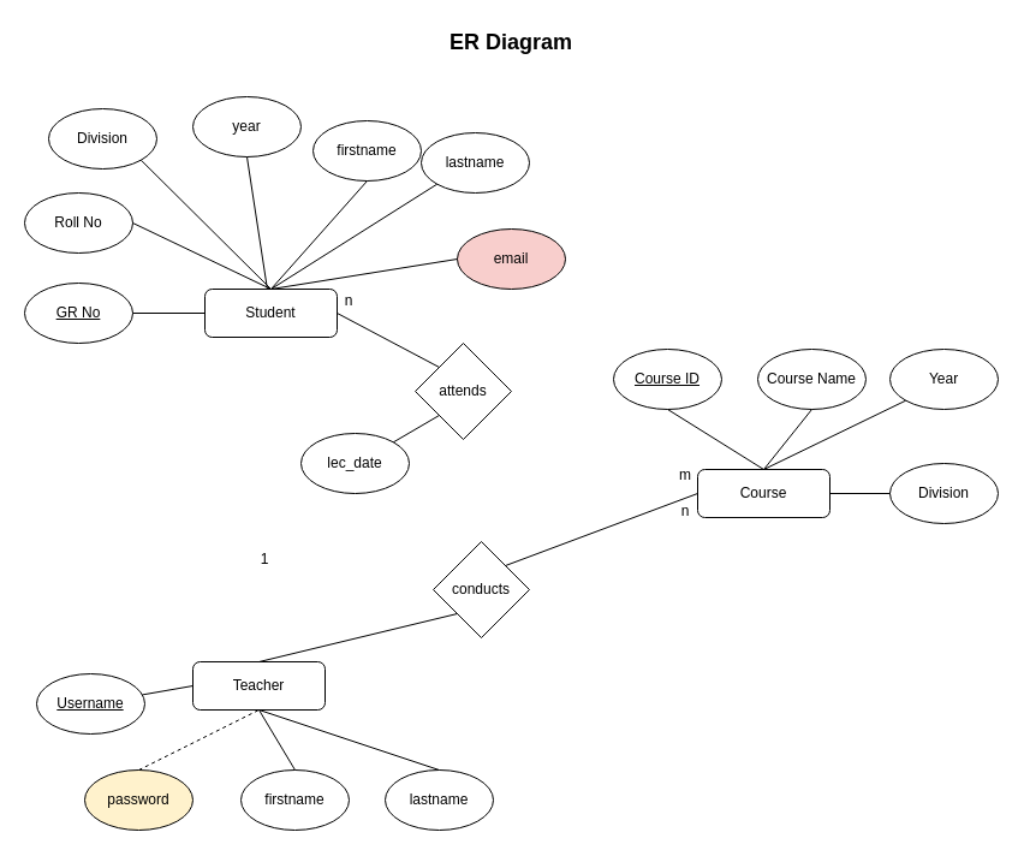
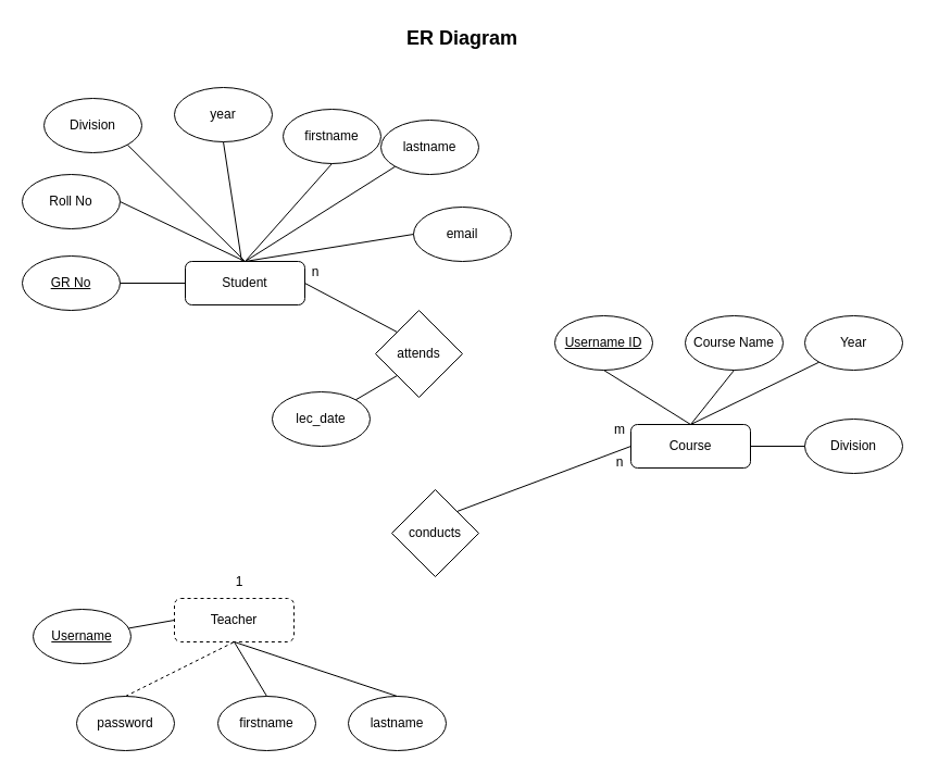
  <mxCell id="0" />
  <mxCell id="1" parent="0" />
  <mxCell id="2" value="Student" style="rounded=1;whiteSpace=wrap;html=1;" parent="1" vertex="1"><mxGeometry x="170" y="240" width="110" height="40" as="geometry" /></mxCell>
  <mxCell id="3" value="Roll No" style="ellipse;whiteSpace=wrap;html=1;" parent="1" vertex="1"><mxGeometry x="20" y="160" width="90" height="50" as="geometry" /></mxCell>
  <mxCell id="4" value="Division" style="ellipse;whiteSpace=wrap;html=1;" parent="1" vertex="1"><mxGeometry x="40" y="90" width="90" height="50" as="geometry" /></mxCell>
  <mxCell id="5" value="&lt;u&gt;GR No&lt;/u&gt;" style="ellipse;whiteSpace=wrap;html=1;" parent="1" vertex="1"><mxGeometry x="20" y="235" width="90" height="50" as="geometry" /></mxCell>
  <mxCell id="6" value="firstname" style="ellipse;whiteSpace=wrap;html=1;" parent="1" vertex="1"><mxGeometry x="260" y="100" width="90" height="50" as="geometry" /></mxCell>
  <mxCell id="7" value="lastname" style="ellipse;whiteSpace=wrap;html=1;" parent="1" vertex="1"><mxGeometry x="350" y="110" width="90" height="50" as="geometry" /></mxCell>
- <mxCell id="8" value="email" style="ellipse;whiteSpace=wrap;html=1;fillColor=#f8cecc;" parent="1" vertex="1"><mxGeometry x="380" y="190" width="90" height="50" as="geometry" /></mxCell>
+ <mxCell id="8" value="email" style="ellipse;whiteSpace=wrap;html=1;" parent="1" vertex="1"><mxGeometry x="380" y="190" width="90" height="50" as="geometry" /></mxCell>
  <mxCell id="9" value="&lt;font style=&quot;font-size: 18px;&quot;&gt;&lt;b&gt;ER Diagram&lt;/b&gt;&lt;/font&gt;" style="text;html=1;strokeColor=none;fillColor=none;align=center;verticalAlign=middle;whiteSpace=wrap;rounded=0;" parent="1" vertex="1"><mxGeometry x="365" y="20" width="120" height="30" as="geometry" /></mxCell>
  <mxCell id="10" value="" style="endArrow=none;html=1;rounded=0;entryX=1;entryY=0.5;entryDx=0;entryDy=0;exitX=0;exitY=0.5;exitDx=0;exitDy=0;" parent="1" source="2" target="5" edge="1"><mxGeometry width="50" height="50" relative="1" as="geometry"><mxPoint x="400" y="430" as="sourcePoint" /><mxPoint x="450" y="380" as="targetPoint" /></mxGeometry></mxCell>
  <mxCell id="11" value="" style="endArrow=none;html=1;rounded=0;exitX=1;exitY=0.5;exitDx=0;exitDy=0;entryX=0.5;entryY=0;entryDx=0;entryDy=0;" parent="1" source="3" target="2" edge="1"><mxGeometry width="50" height="50" relative="1" as="geometry"><mxPoint x="400" y="430" as="sourcePoint" /><mxPoint x="450" y="380" as="targetPoint" /></mxGeometry></mxCell>
  <mxCell id="12" value="" style="endArrow=none;html=1;rounded=0;entryX=1;entryY=1;entryDx=0;entryDy=0;exitX=0.5;exitY=0;exitDx=0;exitDy=0;" parent="1" source="2" target="4" edge="1"><mxGeometry width="50" height="50" relative="1" as="geometry"><mxPoint x="400" y="430" as="sourcePoint" /><mxPoint x="450" y="380" as="targetPoint" /></mxGeometry></mxCell>
  <mxCell id="13" value="" style="endArrow=none;html=1;rounded=0;entryX=0.5;entryY=1;entryDx=0;entryDy=0;exitX=0.5;exitY=0;exitDx=0;exitDy=0;" parent="1" source="2" target="6" edge="1"><mxGeometry width="50" height="50" relative="1" as="geometry"><mxPoint x="400" y="430" as="sourcePoint" /><mxPoint x="450" y="380" as="targetPoint" /></mxGeometry></mxCell>
  <mxCell id="14" value="" style="endArrow=none;html=1;rounded=0;entryX=0;entryY=1;entryDx=0;entryDy=0;exitX=0.5;exitY=0;exitDx=0;exitDy=0;" parent="1" source="2" target="7" edge="1"><mxGeometry width="50" height="50" relative="1" as="geometry"><mxPoint x="400" y="430" as="sourcePoint" /><mxPoint x="450" y="380" as="targetPoint" /></mxGeometry></mxCell>
  <mxCell id="15" value="" style="endArrow=none;html=1;rounded=0;entryX=0;entryY=0.5;entryDx=0;entryDy=0;exitX=0.5;exitY=0;exitDx=0;exitDy=0;" parent="1" source="2" target="8" edge="1"><mxGeometry width="50" height="50" relative="1" as="geometry"><mxPoint x="400" y="430" as="sourcePoint" /><mxPoint x="450" y="380" as="targetPoint" /></mxGeometry></mxCell>
  <mxCell id="16" value="Course" style="rounded=1;whiteSpace=wrap;html=1;" parent="1" vertex="1"><mxGeometry x="580" y="390" width="110" height="40" as="geometry" /></mxCell>
- <mxCell id="17" value="&lt;u&gt;Course ID&lt;/u&gt;" style="ellipse;whiteSpace=wrap;html=1;" parent="1" vertex="1"><mxGeometry x="510" y="290" width="90" height="50" as="geometry" /></mxCell>
+ <mxCell id="17" value="&lt;u&gt;Username ID&lt;/u&gt;" style="ellipse;whiteSpace=wrap;html=1;" parent="1" vertex="1"><mxGeometry x="510" y="290" width="90" height="50" as="geometry" /></mxCell>
  <mxCell id="18" value="Course Name" style="ellipse;whiteSpace=wrap;html=1;" parent="1" vertex="1"><mxGeometry x="630" y="290" width="90" height="50" as="geometry" /></mxCell>
  <mxCell id="19" value="Year" style="ellipse;whiteSpace=wrap;html=1;" parent="1" vertex="1"><mxGeometry x="740" y="290" width="90" height="50" as="geometry" /></mxCell>
  <mxCell id="20" value="Division" style="ellipse;whiteSpace=wrap;html=1;" parent="1" vertex="1"><mxGeometry x="740" y="385" width="90" height="50" as="geometry" /></mxCell>
  <mxCell id="21" value="" style="endArrow=none;html=1;rounded=0;entryX=0;entryY=0.5;entryDx=0;entryDy=0;exitX=1;exitY=0.5;exitDx=0;exitDy=0;" parent="1" source="16" target="20" edge="1"><mxGeometry width="50" height="50" relative="1" as="geometry"><mxPoint x="400" y="430" as="sourcePoint" /><mxPoint x="450" y="380" as="targetPoint" /></mxGeometry></mxCell>
  <mxCell id="22" value="" style="endArrow=none;html=1;rounded=0;entryX=0.5;entryY=1;entryDx=0;entryDy=0;exitX=0.5;exitY=0;exitDx=0;exitDy=0;" parent="1" source="16" target="17" edge="1"><mxGeometry width="50" height="50" relative="1" as="geometry"><mxPoint x="400" y="430" as="sourcePoint" /><mxPoint x="450" y="380" as="targetPoint" /></mxGeometry></mxCell>
  <mxCell id="23" value="" style="endArrow=none;html=1;rounded=0;entryX=0.5;entryY=1;entryDx=0;entryDy=0;exitX=0.5;exitY=0;exitDx=0;exitDy=0;" parent="1" source="16" target="18" edge="1"><mxGeometry width="50" height="50" relative="1" as="geometry"><mxPoint x="400" y="430" as="sourcePoint" /><mxPoint x="450" y="380" as="targetPoint" /></mxGeometry></mxCell>
  <mxCell id="24" value="" style="endArrow=none;html=1;rounded=0;entryX=0;entryY=1;entryDx=0;entryDy=0;exitX=0.5;exitY=0;exitDx=0;exitDy=0;" parent="1" source="16" target="19" edge="1"><mxGeometry width="50" height="50" relative="1" as="geometry"><mxPoint x="400" y="430" as="sourcePoint" /><mxPoint x="450" y="380" as="targetPoint" /></mxGeometry></mxCell>
- <mxCell id="25" value="Teacher" style="rounded=1;whiteSpace=wrap;html=1;" parent="1" vertex="1"><mxGeometry x="160" y="550" width="110" height="40" as="geometry" /></mxCell>
+ <mxCell id="25" value="Teacher" style="rounded=1;whiteSpace=wrap;html=1;dashed=1;" parent="1" vertex="1"><mxGeometry x="160" y="550" width="110" height="40" as="geometry" /></mxCell>
  <mxCell id="26" value="&lt;u&gt;Username&lt;/u&gt;" style="ellipse;whiteSpace=wrap;html=1;" parent="1" vertex="1"><mxGeometry x="30" y="560" width="90" height="50" as="geometry" /></mxCell>
  <mxCell id="27" value="firstname" style="ellipse;whiteSpace=wrap;html=1;" parent="1" vertex="1"><mxGeometry x="200" y="640" width="90" height="50" as="geometry" /></mxCell>
  <mxCell id="28" value="lastname" style="ellipse;whiteSpace=wrap;html=1;" parent="1" vertex="1"><mxGeometry x="320" y="640" width="90" height="50" as="geometry" /></mxCell>
- <mxCell id="29" value="password" style="ellipse;whiteSpace=wrap;html=1;fillColor=#fff2cc;" parent="1" vertex="1"><mxGeometry x="70" y="640" width="90" height="50" as="geometry" /></mxCell>
+ <mxCell id="29" value="password" style="ellipse;whiteSpace=wrap;html=1;" parent="1" vertex="1"><mxGeometry x="70" y="640" width="90" height="50" as="geometry" /></mxCell>
  <mxCell id="30" value="" style="endArrow=none;html=1;rounded=0;entryX=0;entryY=0.5;entryDx=0;entryDy=0;" parent="1" source="26" target="25" edge="1"><mxGeometry width="50" height="50" relative="1" as="geometry"><mxPoint x="400" y="630" as="sourcePoint" /><mxPoint x="450" y="580" as="targetPoint" /></mxGeometry></mxCell>
  <mxCell id="31" value="" style="endArrow=none;html=1;rounded=0;exitX=0.5;exitY=0;exitDx=0;exitDy=0;entryX=0.5;entryY=1;entryDx=0;entryDy=0;dashed=1;" parent="1" source="29" target="25" edge="1"><mxGeometry width="50" height="50" relative="1" as="geometry"><mxPoint x="400" y="630" as="sourcePoint" /><mxPoint x="450" y="580" as="targetPoint" /></mxGeometry></mxCell>
  <mxCell id="32" value="" style="endArrow=none;html=1;rounded=0;exitX=0.5;exitY=0;exitDx=0;exitDy=0;entryX=0.5;entryY=1;entryDx=0;entryDy=0;" parent="1" source="27" target="25" edge="1"><mxGeometry width="50" height="50" relative="1" as="geometry"><mxPoint x="400" y="630" as="sourcePoint" /><mxPoint x="450" y="580" as="targetPoint" /></mxGeometry></mxCell>
  <mxCell id="33" value="" style="endArrow=none;html=1;rounded=0;exitX=0.5;exitY=1;exitDx=0;exitDy=0;entryX=0.5;entryY=0;entryDx=0;entryDy=0;" parent="1" source="25" target="28" edge="1"><mxGeometry width="50" height="50" relative="1" as="geometry"><mxPoint x="400" y="630" as="sourcePoint" /><mxPoint x="450" y="580" as="targetPoint" /></mxGeometry></mxCell>
  <mxCell id="34" value="conducts" style="rhombus;whiteSpace=wrap;html=1;" parent="1" vertex="1"><mxGeometry x="360" y="450" width="80" height="80" as="geometry" /></mxCell>
- <mxCell id="35" value="" style="endArrow=none;html=1;rounded=0;exitX=0.5;exitY=0;exitDx=0;exitDy=0;entryX=0;entryY=1;entryDx=0;entryDy=0;" parent="1" source="25" target="34" edge="1"><mxGeometry width="50" height="50" relative="1" as="geometry"><mxPoint x="400" y="430" as="sourcePoint" /><mxPoint x="450" y="380" as="targetPoint" /></mxGeometry></mxCell>
  <mxCell id="36" value="" style="endArrow=none;html=1;rounded=0;exitX=1;exitY=0;exitDx=0;exitDy=0;entryX=0;entryY=0.5;entryDx=0;entryDy=0;" parent="1" source="34" target="16" edge="1"><mxGeometry width="50" height="50" relative="1" as="geometry"><mxPoint x="400" y="430" as="sourcePoint" /><mxPoint x="450" y="380" as="targetPoint" /></mxGeometry></mxCell>
- <mxCell id="37" value="1" style="text;html=1;strokeColor=none;fillColor=none;align=center;verticalAlign=middle;whiteSpace=wrap;rounded=0;" parent="1" vertex="1"><mxGeometry x="190" y="450" width="60" height="30" as="geometry" /></mxCell>
+ <mxCell id="37" value="1" style="text;html=1;strokeColor=none;fillColor=none;align=center;verticalAlign=middle;whiteSpace=wrap;rounded=0;" parent="1" vertex="1"><mxGeometry x="190" y="520" width="60" height="30" as="geometry" /></mxCell>
  <mxCell id="38" value="n" style="text;html=1;strokeColor=none;fillColor=none;align=center;verticalAlign=middle;whiteSpace=wrap;rounded=0;" parent="1" vertex="1"><mxGeometry x="540" y="410" width="60" height="30" as="geometry" /></mxCell>
  <mxCell id="39" value="attends" style="rhombus;whiteSpace=wrap;html=1;" parent="1" vertex="1"><mxGeometry x="345" y="285" width="80" height="80" as="geometry" /></mxCell>
  <mxCell id="40" value="" style="endArrow=none;html=1;rounded=0;entryX=1;entryY=0.5;entryDx=0;entryDy=0;exitX=0;exitY=0;exitDx=0;exitDy=0;" parent="1" source="39" target="2" edge="1"><mxGeometry width="50" height="50" relative="1" as="geometry"><mxPoint x="400" y="430" as="sourcePoint" /><mxPoint x="450" y="380" as="targetPoint" /></mxGeometry></mxCell>
  <mxCell id="41" value="n" style="text;html=1;strokeColor=none;fillColor=none;align=center;verticalAlign=middle;whiteSpace=wrap;rounded=0;" parent="1" vertex="1"><mxGeometry x="260" y="235" width="60" height="30" as="geometry" /></mxCell>
  <mxCell id="42" value="m" style="text;html=1;strokeColor=none;fillColor=none;align=center;verticalAlign=middle;whiteSpace=wrap;rounded=0;" parent="1" vertex="1"><mxGeometry x="540" y="380" width="60" height="30" as="geometry" /></mxCell>
  <mxCell id="43" value="lec_date" style="ellipse;whiteSpace=wrap;html=1;" parent="1" vertex="1"><mxGeometry x="250" y="360" width="90" height="50" as="geometry" /></mxCell>
  <mxCell id="44" value="" style="endArrow=none;html=1;rounded=0;exitX=1;exitY=0;exitDx=0;exitDy=0;entryX=0;entryY=1;entryDx=0;entryDy=0;" parent="1" source="43" target="39" edge="1"><mxGeometry width="50" height="50" relative="1" as="geometry"><mxPoint x="400" y="430" as="sourcePoint" /><mxPoint x="450" y="380" as="targetPoint" /></mxGeometry></mxCell>
  <mxCell id="45" value="year" style="ellipse;whiteSpace=wrap;html=1;" vertex="1" parent="1"><mxGeometry x="160" y="80" width="90" height="50" as="geometry" /></mxCell>
  <mxCell id="46" value="" style="endArrow=none;html=1;rounded=0;entryX=0.5;entryY=1;entryDx=0;entryDy=0;" edge="1" parent="1" source="2" target="45"><mxGeometry width="50" height="50" relative="1" as="geometry"><mxPoint x="400" y="330" as="sourcePoint" /><mxPoint x="450" y="280" as="targetPoint" /></mxGeometry></mxCell>
